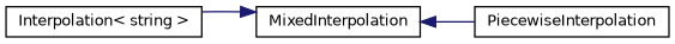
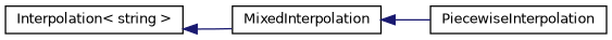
  digraph {
    rankdir=LR
    node [color=black fillcolor=white fontname=Helvetica fontsize=10 shape=record style=filled]
    edge [color=midnightblue dir=back fontname=Helvetica fontsize=10 labelfontname=Helvetica labelfontsize=10 style=solid]
    n1 [height=0.2 label="Interpolation\< string \>" width=0.4]
    n2 [height=0.2 label=MixedInterpolation width=0.4]
    n3 [height=0.2 label=PiecewiseInterpolation width=0.4]
-   n2 -> n1
+   n1 -> n2
    n2 -> n3
  }
